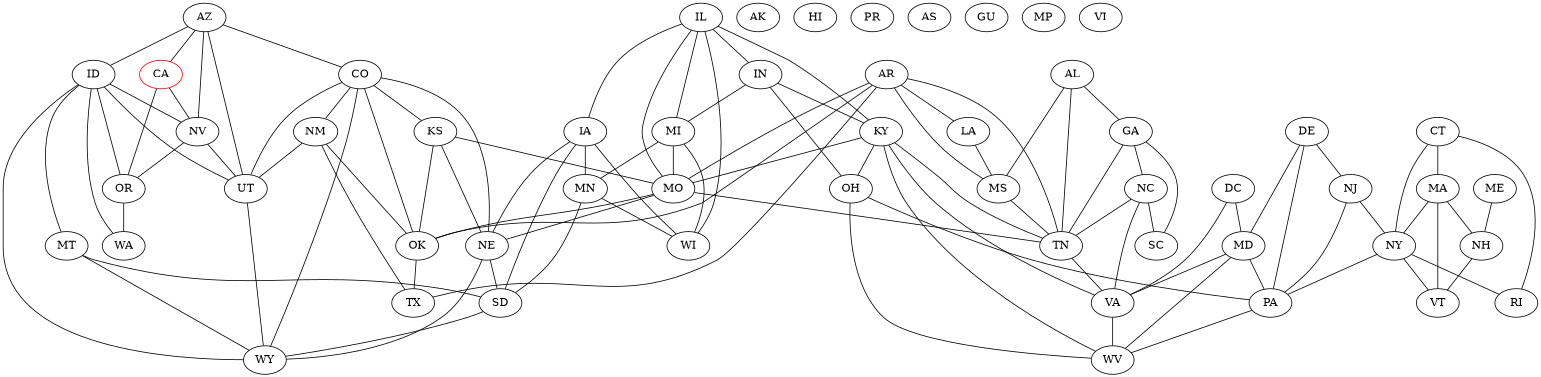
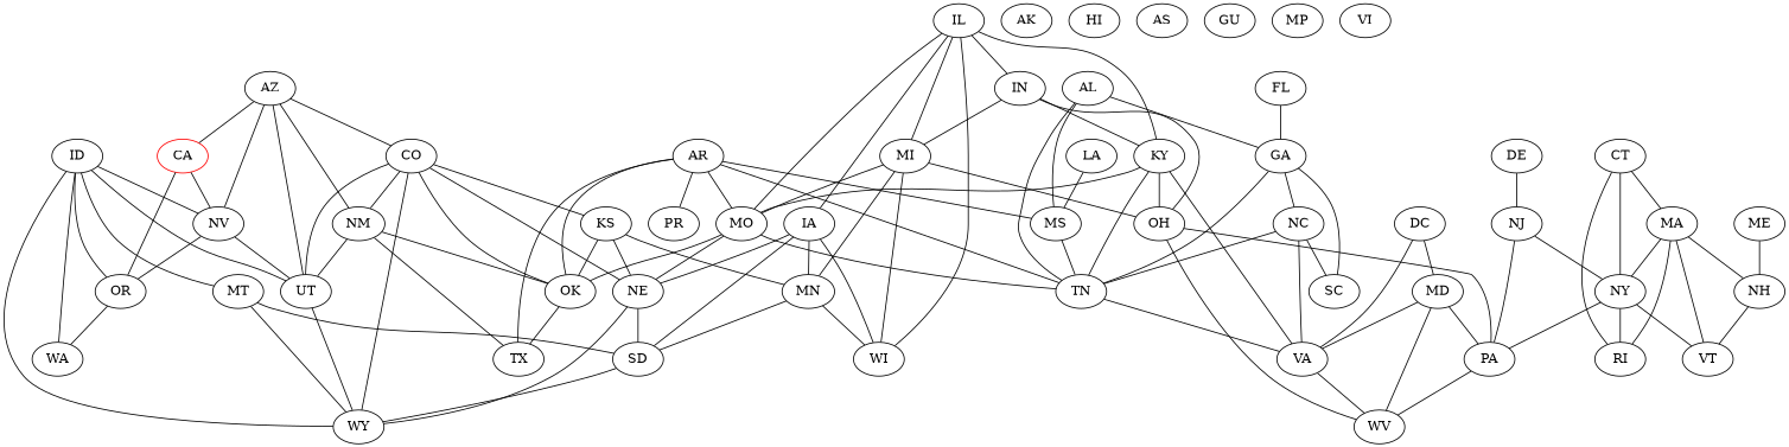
  graph {
    CA [color=red]
    NV
    OR
    UT
    WA
    AL
    TN
    GA
    MS
    VA
    NC
    SC
+   FL
    WV
    AK
    AZ
    CO
    NM
    WY
    OK
    NE
    KS
    TX
    SD
    MO
    AR
    LA
    CT
    MA
    NY
    RI
    NH
    VT
    PA
    DE
    MD
    NJ
    DC
    HI
    ID
    MT
    IL
    KY
    MI
    IN
    IA
    WI
    OH
    MN
    ME
    PR
    AS
    GU
    MP
    VI
    CA -- NV
    CA -- OR
    NV -- OR
    NV -- UT
    OR -- WA
    UT -- WY
    AL -- TN
    AL -- GA
    AL -- MS
    TN -- VA
    GA -- TN
    GA -- NC
    GA -- SC
    MS -- TN
    VA -- WV
    NC -- TN
    NC -- VA
    NC -- SC
+   FL -- GA
    AZ -- CA
    AZ -- NV
    AZ -- UT
    AZ -- CO
-   AZ -- ID
+   AZ -- NM
    CO -- UT
    CO -- NM
    CO -- WY
    CO -- OK
    CO -- NE
    CO -- KS
    NM -- UT
    NM -- OK
    NM -- TX
    OK -- TX
    NE -- WY
    NE -- SD
    KS -- OK
    KS -- NE
-   KS -- MO
+   KS -- MN
    SD -- WY
    MO -- TN
    MO -- OK
    MO -- NE
    AR -- TN
    AR -- MS
    AR -- OK
    AR -- TX
    AR -- MO
-   AR -- LA
+   AR -- PR
    LA -- MS
    CT -- MA
    CT -- NY
    CT -- RI
    MA -- NY
+   MA -- RI
    MA -- NH
    MA -- VT
    NY -- RI
    NY -- VT
    NY -- PA
    NH -- VT
    PA -- WV
-   DE -- PA
-   DE -- MD
    DE -- NJ
    MD -- VA
    MD -- WV
    MD -- PA
    NJ -- NY
    NJ -- PA
    DC -- VA
    DC -- MD
    ID -- NV
    ID -- OR
    ID -- UT
    ID -- WA
    ID -- WY
    ID -- MT
    MT -- WY
    MT -- SD
    IL -- MO
    IL -- KY
    IL -- MI
    IL -- IN
    IL -- IA
    IL -- WI
    KY -- TN
    KY -- VA
-   KY -- WV
    KY -- MO
    KY -- OH
    MI -- MO
    MI -- WI
+   MI -- OH
    MI -- MN
    IN -- KY
    IN -- MI
    IN -- OH
    IA -- NE
    IA -- SD
    IA -- WI
    IA -- MN
    OH -- WV
    OH -- PA
    MN -- SD
    MN -- WI
    ME -- NH
  }
